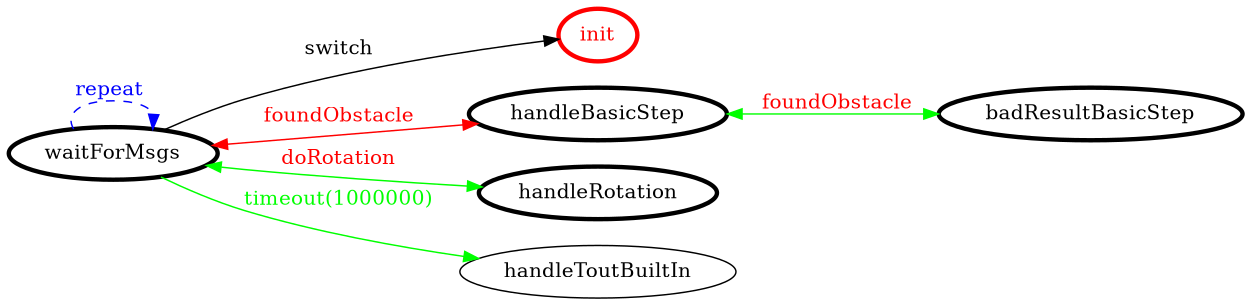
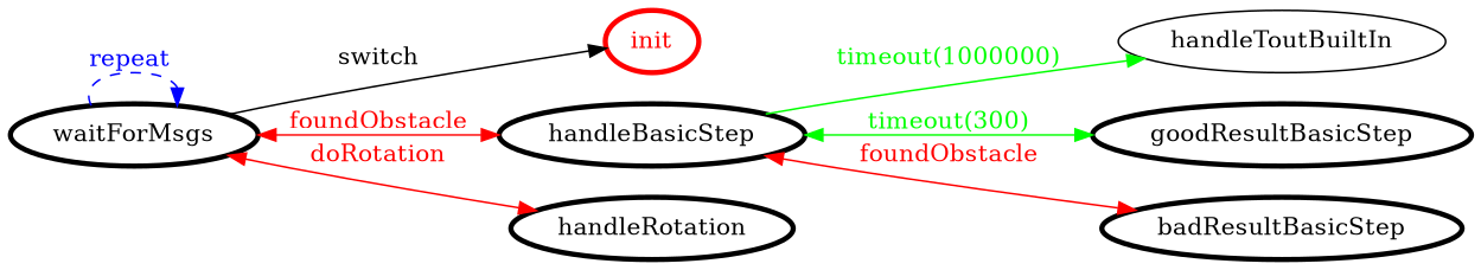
  digraph {
    rankdir=LR
    node [color=black fontcolor=black penwidth=3]
    edge [color=red fontcolor=red dir=both]
    init [color=red fontcolor=red]
    waitForMsgs
    handleBasicStep
    handleRotation
    handleToutBuiltIn [color="" fontcolor="" penwidth=""]
+   goodResultBasicStep
    badResultBasicStep
    waitForMsgs -> init [color=black fontcolor=black label=switch dir=""]
    waitForMsgs -> waitForMsgs [color=blue fontcolor=blue label="repeat " style=dashed dir=""]
    waitForMsgs -> handleBasicStep [label=foundObstacle]
-   waitForMsgs -> handleRotation [color=green label=doRotation]
-   waitForMsgs -> handleToutBuiltIn [color=green fontcolor=green label="timeout(1000000)" dir=""]
-   handleBasicStep -> badResultBasicStep [color=green label=foundObstacle]
+   waitForMsgs -> handleRotation [label=doRotation]
+   handleBasicStep -> handleToutBuiltIn [color=green fontcolor=green label="timeout(1000000)" dir=""]
+   handleBasicStep -> goodResultBasicStep [color=green fontcolor=green label="timeout(300)"]
+   handleBasicStep -> badResultBasicStep [label=foundObstacle]
  }
